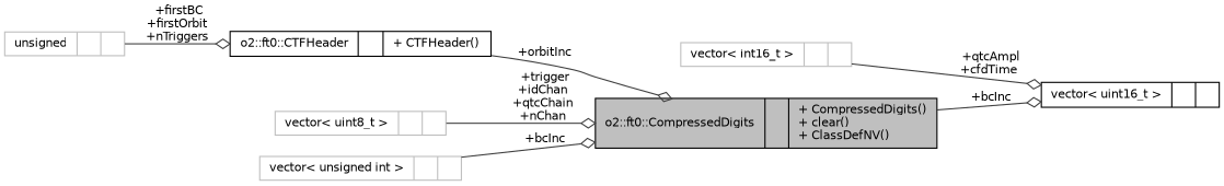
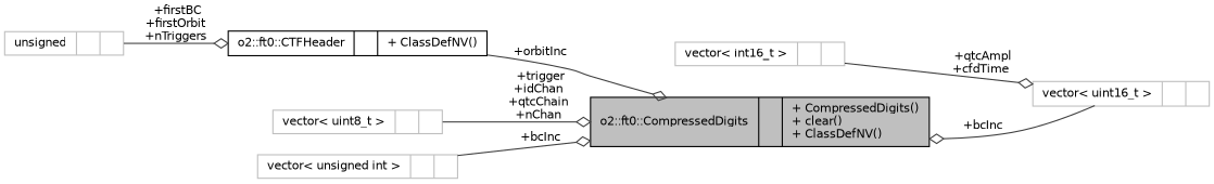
  digraph {
    rankdir=LR
    node [color=grey75 fontname=Helvetica fontsize=10 shape=record]
    edge [arrowhead=odiamond color=grey25 fontname=Helvetica fontsize=10 labelfontname=Helvetica labelfontsize=10 style=solid]
    n1 [color=black fillcolor=grey75 fontcolor=black height=0.2 label="{o2::ft0::CompressedDigits\n||+ CompressedDigits()\l+ clear()\l+ ClassDefNV()\l}" style=filled width=0.4]
-   n2 [color=black height=0.2 label="{o2::ft0::CTFHeader\n||+ CTFHeader()\l}" width=0.4]
+   n2 [color=black height=0.2 label="{o2::ft0::CTFHeader\n||+ ClassDefNV()\l}" width=0.4]
    n3 [height=0.2 label="{unsigned\n||}" width=0.4]
-   n4 [color=black height=0.2 label="{vector\< uint16_t \>\n||}" width=0.4]
+   n4 [height=0.2 label="{vector\< uint16_t \>\n||}" width=0.4]
    n5 [height=0.2 label="{vector\< int16_t \>\n||}" width=0.4]
    n6 [height=0.2 label="{vector\< uint8_t \>\n||}" width=0.4]
    n7 [height=0.2 label="{vector\< unsigned int \>\n||}" width=0.4]
    n2 -> n1 [label=" +orbitInc"]
    n3 -> n2 [label=" +firstBC\n+firstOrbit\n+nTriggers"]
-   n1 -> n4 [label=" +bcInc"]
+   n4 -> n1 [label=" +bcInc"]
    n5 -> n4 [label=" +qtcAmpl\n+cfdTime"]
    n6 -> n1 [label=" +trigger\n+idChan\n+qtcChain\n+nChan"]
    n7 -> n1 [label=" +bcInc"]
  }
